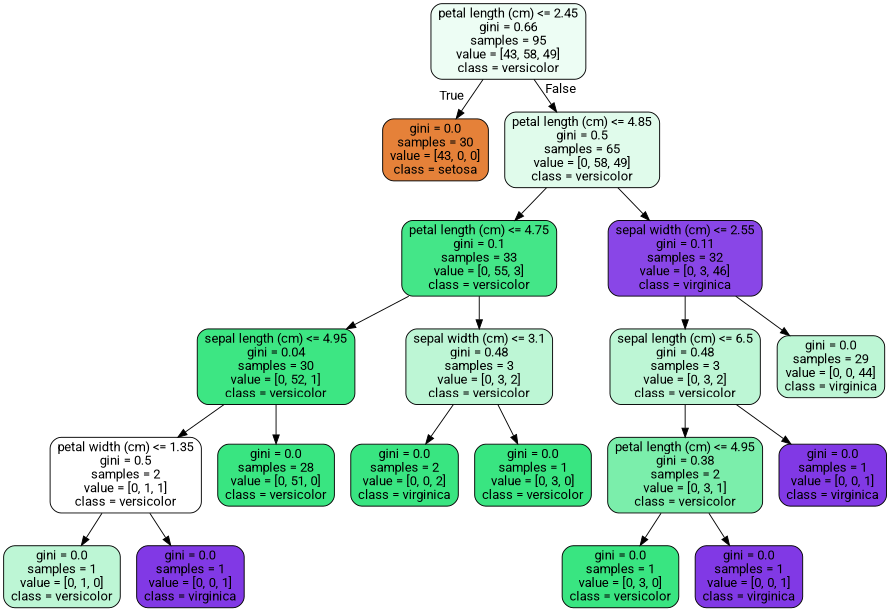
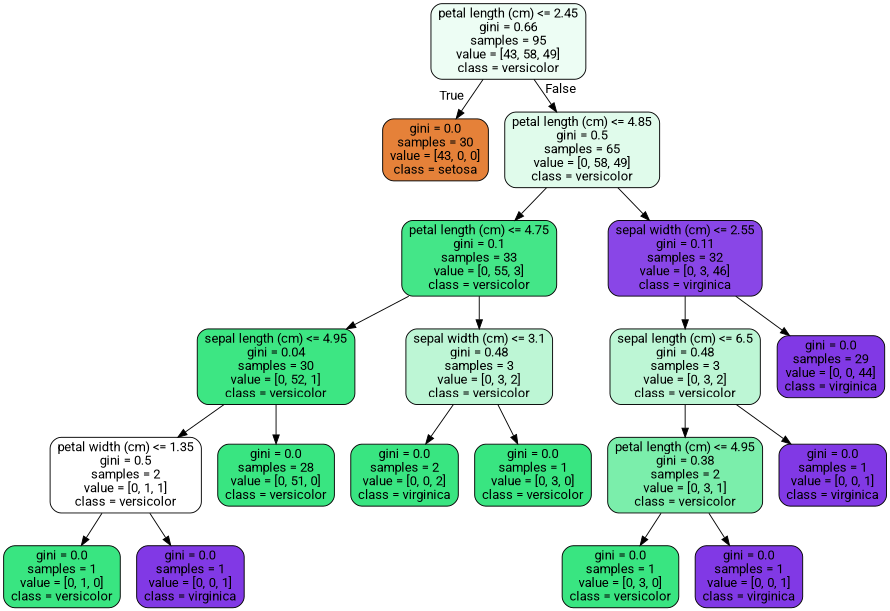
  digraph {
    fontname=Roboto
    node [color=black fillcolor="#39e581" fontname=Roboto shape=box style="filled, rounded"]
    edge [fontname=Roboto]
    n1 [fillcolor="#edfdf4" label="petal length (cm) <= 2.45\ngini = 0.66\nsamples = 95\nvalue = [43, 58, 49]\nclass = versicolor"]
    n2 [fillcolor="#e58139" label="gini = 0.0\nsamples = 30\nvalue = [43, 0, 0]\nclass = setosa"]
    n3 [fillcolor="#e0fbeb" label="petal length (cm) <= 4.85\ngini = 0.5\nsamples = 65\nvalue = [0, 58, 49]\nclass = versicolor"]
    n4 [fillcolor="#44e688" label="petal length (cm) <= 4.75\ngini = 0.1\nsamples = 33\nvalue = [0, 55, 3]\nclass = versicolor"]
    n5 [fillcolor="#8946e7" label="sepal width (cm) <= 2.55\ngini = 0.11\nsamples = 32\nvalue = [0, 3, 46]\nclass = virginica"]
    n6 [fillcolor="#3de683" label="sepal length (cm) <= 4.95\ngini = 0.04\nsamples = 30\nvalue = [0, 52, 1]\nclass = versicolor"]
    n7 [fillcolor="#bdf6d5" label="sepal width (cm) <= 3.1\ngini = 0.48\nsamples = 3\nvalue = [0, 3, 2]\nclass = versicolor"]
    n8 [fillcolor="#bdf6d5" label="sepal length (cm) <= 6.5\ngini = 0.48\nsamples = 3\nvalue = [0, 3, 2]\nclass = versicolor"]
-   n9 [fillcolor="#bdf6d5" label="gini = 0.0\nsamples = 29\nvalue = [0, 0, 44]\nclass = virginica"]
+   n9 [fillcolor="#8139e5" label="gini = 0.0\nsamples = 29\nvalue = [0, 0, 44]\nclass = virginica"]
    n10 [fillcolor="#ffffff" label="petal width (cm) <= 1.35\ngini = 0.5\nsamples = 2\nvalue = [0, 1, 1]\nclass = versicolor"]
    n11 [label="gini = 0.0\nsamples = 28\nvalue = [0, 51, 0]\nclass = versicolor"]
    n12 [label="gini = 0.0\nsamples = 2\nvalue = [0, 0, 2]\nclass = virginica"]
    n13 [label="gini = 0.0\nsamples = 1\nvalue = [0, 3, 0]\nclass = versicolor"]
-   n14 [fillcolor="#bdf6d5" label="gini = 0.0\nsamples = 1\nvalue = [0, 1, 0]\nclass = versicolor"]
+   n14 [label="gini = 0.0\nsamples = 1\nvalue = [0, 1, 0]\nclass = versicolor"]
    n15 [fillcolor="#8139e5" label="gini = 0.0\nsamples = 1\nvalue = [0, 0, 1]\nclass = virginica"]
    n16 [fillcolor="#7beeab" label="petal length (cm) <= 4.95\ngini = 0.38\nsamples = 2\nvalue = [0, 3, 1]\nclass = versicolor"]
    n17 [fillcolor="#8139e5" label="gini = 0.0\nsamples = 1\nvalue = [0, 0, 1]\nclass = virginica"]
    n18 [label="gini = 0.0\nsamples = 1\nvalue = [0, 3, 0]\nclass = versicolor"]
    n19 [fillcolor="#8139e5" label="gini = 0.0\nsamples = 1\nvalue = [0, 0, 1]\nclass = virginica"]
    n1 -> n2 [headlabel=True labelangle=45 labeldistance=2.5]
    n1 -> n3 [headlabel=False labelangle=-45 labeldistance=2.5]
    n3 -> n4
    n3 -> n5
    n4 -> n6
    n4 -> n7
    n5 -> n8
    n5 -> n9
    n6 -> n10
    n6 -> n11
    n7 -> n12
    n7 -> n13
    n8 -> n16
    n8 -> n17
    n10 -> n14
    n10 -> n15
    n16 -> n18
    n16 -> n19
  }
